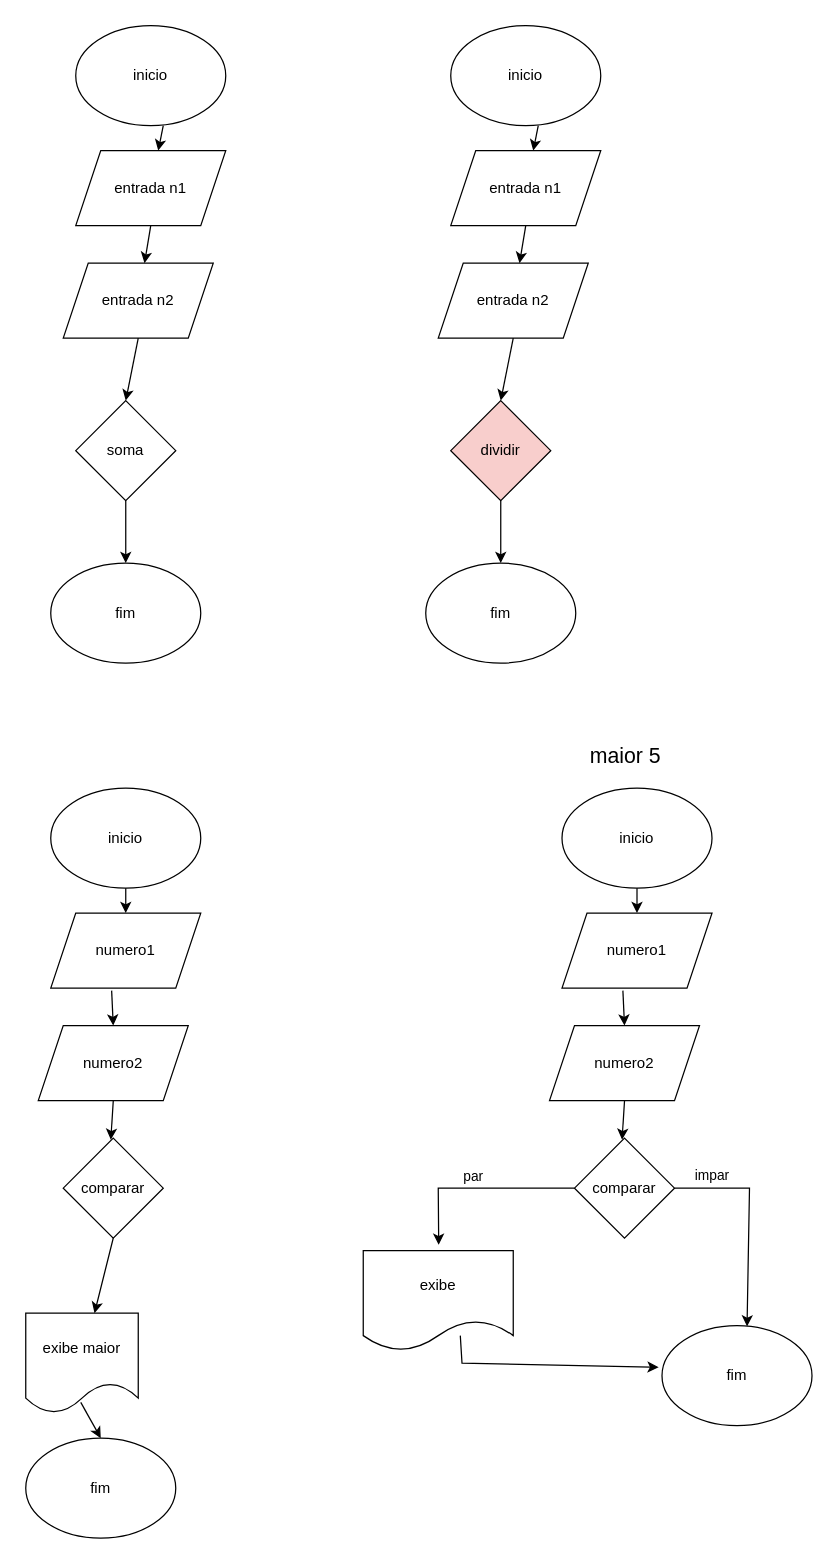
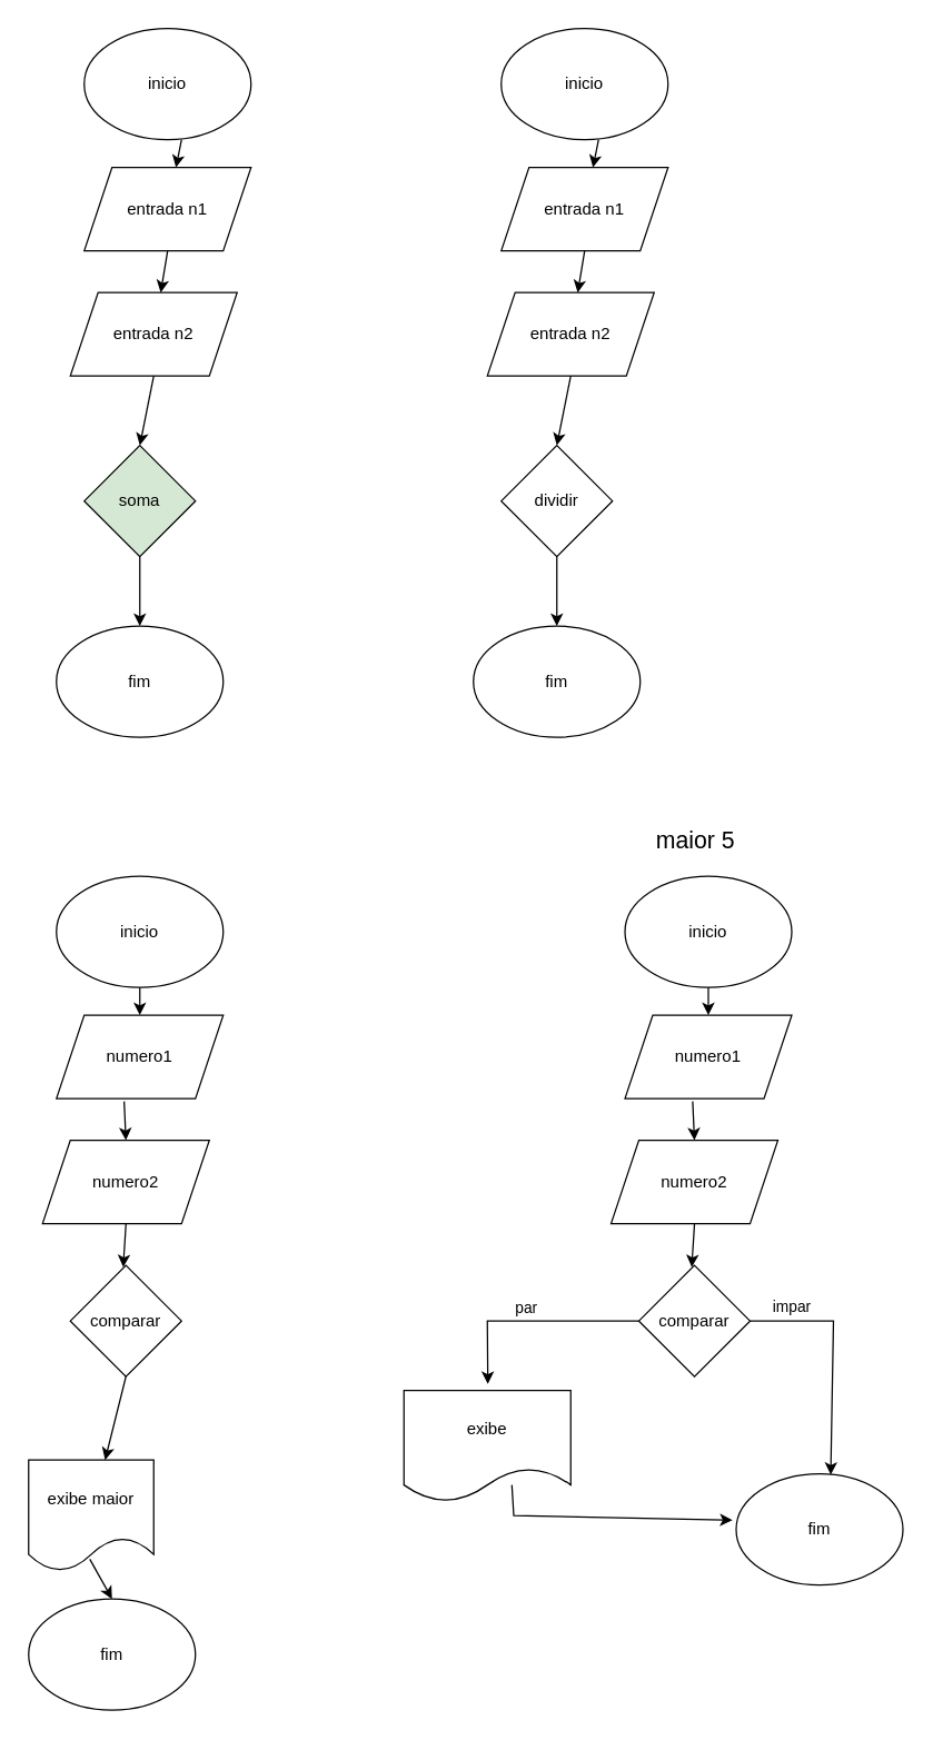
  <mxCell id="0" />
  <mxCell id="1" parent="0" />
  <mxCell id="2" value="inicio" style="ellipse;whiteSpace=wrap;html=1;" vertex="1" parent="1"><mxGeometry x="60" y="20" width="120" height="80" as="geometry" /></mxCell>
  <mxCell id="3" value="entrada n1" style="shape=parallelogram;perimeter=parallelogramPerimeter;whiteSpace=wrap;html=1;fixedSize=1;" vertex="1" parent="1"><mxGeometry x="60" y="120" width="120" height="60" as="geometry" /></mxCell>
  <mxCell id="4" value="entrada n2" style="shape=parallelogram;perimeter=parallelogramPerimeter;whiteSpace=wrap;html=1;fixedSize=1;" vertex="1" parent="1"><mxGeometry x="50" y="210" width="120" height="60" as="geometry" /></mxCell>
  <mxCell id="5" value="fim" style="ellipse;whiteSpace=wrap;html=1;" vertex="1" parent="1"><mxGeometry x="40" y="450" width="120" height="80" as="geometry" /></mxCell>
- <mxCell id="6" value="soma" style="rhombus;whiteSpace=wrap;html=1;" vertex="1" parent="1"><mxGeometry x="60" y="320" width="80" height="80" as="geometry" /></mxCell>
+ <mxCell id="6" value="soma" style="rhombus;whiteSpace=wrap;html=1;fillColor=#d5e8d4;" vertex="1" parent="1"><mxGeometry x="60" y="320" width="80" height="80" as="geometry" /></mxCell>
  <mxCell id="7" value="" style="endArrow=classic;html=1;rounded=0;" edge="1" parent="1" target="3"><mxGeometry width="50" height="50" relative="1" as="geometry"><mxPoint x="130" y="100" as="sourcePoint" /><mxPoint x="180" y="50" as="targetPoint" /></mxGeometry></mxCell>
  <mxCell id="8" value="" style="endArrow=classic;html=1;rounded=0;exitX=0.5;exitY=1;exitDx=0;exitDy=0;" edge="1" parent="1" source="3" target="4"><mxGeometry width="50" height="50" relative="1" as="geometry"><mxPoint x="220" y="310" as="sourcePoint" /><mxPoint x="270" y="260" as="targetPoint" /></mxGeometry></mxCell>
  <mxCell id="9" value="" style="endArrow=classic;html=1;rounded=0;exitX=0.5;exitY=1;exitDx=0;exitDy=0;entryX=0.5;entryY=0;entryDx=0;entryDy=0;" edge="1" parent="1" source="4" target="6"><mxGeometry width="50" height="50" relative="1" as="geometry"><mxPoint x="220" y="310" as="sourcePoint" /><mxPoint x="270" y="260" as="targetPoint" /></mxGeometry></mxCell>
  <mxCell id="10" value="" style="endArrow=classic;html=1;rounded=0;exitX=0.5;exitY=1;exitDx=0;exitDy=0;entryX=0.5;entryY=0;entryDx=0;entryDy=0;" edge="1" parent="1" source="6" target="5"><mxGeometry width="50" height="50" relative="1" as="geometry"><mxPoint x="220" y="410" as="sourcePoint" /><mxPoint x="270" y="360" as="targetPoint" /></mxGeometry></mxCell>
  <mxCell id="11" value="inicio" style="ellipse;whiteSpace=wrap;html=1;" vertex="1" parent="1"><mxGeometry x="360" y="20" width="120" height="80" as="geometry" /></mxCell>
  <mxCell id="12" value="entrada n1" style="shape=parallelogram;perimeter=parallelogramPerimeter;whiteSpace=wrap;html=1;fixedSize=1;" vertex="1" parent="1"><mxGeometry x="360" y="120" width="120" height="60" as="geometry" /></mxCell>
  <mxCell id="13" value="entrada n2" style="shape=parallelogram;perimeter=parallelogramPerimeter;whiteSpace=wrap;html=1;fixedSize=1;" vertex="1" parent="1"><mxGeometry x="350" y="210" width="120" height="60" as="geometry" /></mxCell>
  <mxCell id="14" value="fim" style="ellipse;whiteSpace=wrap;html=1;" vertex="1" parent="1"><mxGeometry x="340" y="450" width="120" height="80" as="geometry" /></mxCell>
- <mxCell id="15" value="dividir" style="rhombus;whiteSpace=wrap;html=1;fillColor=#f8cecc;" vertex="1" parent="1"><mxGeometry x="360" y="320" width="80" height="80" as="geometry" /></mxCell>
+ <mxCell id="15" value="dividir" style="rhombus;whiteSpace=wrap;html=1;" vertex="1" parent="1"><mxGeometry x="360" y="320" width="80" height="80" as="geometry" /></mxCell>
  <mxCell id="16" value="" style="endArrow=classic;html=1;rounded=0;" edge="1" parent="1" target="12"><mxGeometry width="50" height="50" relative="1" as="geometry"><mxPoint x="430" y="100" as="sourcePoint" /><mxPoint x="480" y="50" as="targetPoint" /></mxGeometry></mxCell>
  <mxCell id="17" value="" style="endArrow=classic;html=1;rounded=0;exitX=0.5;exitY=1;exitDx=0;exitDy=0;" edge="1" parent="1" source="12" target="13"><mxGeometry width="50" height="50" relative="1" as="geometry"><mxPoint x="520" y="310" as="sourcePoint" /><mxPoint x="570" y="260" as="targetPoint" /></mxGeometry></mxCell>
  <mxCell id="18" value="" style="endArrow=classic;html=1;rounded=0;exitX=0.5;exitY=1;exitDx=0;exitDy=0;entryX=0.5;entryY=0;entryDx=0;entryDy=0;" edge="1" parent="1" source="13" target="15"><mxGeometry width="50" height="50" relative="1" as="geometry"><mxPoint x="520" y="310" as="sourcePoint" /><mxPoint x="570" y="260" as="targetPoint" /></mxGeometry></mxCell>
  <mxCell id="19" value="" style="endArrow=classic;html=1;rounded=0;exitX=0.5;exitY=1;exitDx=0;exitDy=0;entryX=0.5;entryY=0;entryDx=0;entryDy=0;" edge="1" parent="1" source="15" target="14"><mxGeometry width="50" height="50" relative="1" as="geometry"><mxPoint x="520" y="410" as="sourcePoint" /><mxPoint x="570" y="360" as="targetPoint" /></mxGeometry></mxCell>
  <mxCell id="20" value="inicio" style="ellipse;whiteSpace=wrap;html=1;" vertex="1" parent="1"><mxGeometry x="40" y="630" width="120" height="80" as="geometry" /></mxCell>
  <mxCell id="21" value="numero1" style="shape=parallelogram;perimeter=parallelogramPerimeter;whiteSpace=wrap;html=1;fixedSize=1;" vertex="1" parent="1"><mxGeometry x="40" y="730" width="120" height="60" as="geometry" /></mxCell>
  <mxCell id="22" value="numero2" style="shape=parallelogram;perimeter=parallelogramPerimeter;whiteSpace=wrap;html=1;fixedSize=1;" vertex="1" parent="1"><mxGeometry x="30" y="820" width="120" height="60" as="geometry" /></mxCell>
  <mxCell id="23" value="fim" style="ellipse;whiteSpace=wrap;html=1;" vertex="1" parent="1"><mxGeometry x="20" y="1150" width="120" height="80" as="geometry" /></mxCell>
  <mxCell id="24" value="" style="endArrow=classic;html=1;rounded=0;exitX=0.5;exitY=1;exitDx=0;exitDy=0;" edge="1" parent="1" target="21" source="20"><mxGeometry width="50" height="50" relative="1" as="geometry"><mxPoint x="110" y="710" as="sourcePoint" /><mxPoint x="160" y="660" as="targetPoint" /></mxGeometry></mxCell>
  <mxCell id="25" value="exibe maior" style="shape=document;whiteSpace=wrap;html=1;boundedLbl=1;" vertex="1" parent="1"><mxGeometry x="20" y="1050" width="90" height="80" as="geometry" /></mxCell>
  <mxCell id="26" value="" style="endArrow=classic;html=1;rounded=0;exitX=0.489;exitY=0.892;exitDx=0;exitDy=0;exitPerimeter=0;entryX=0.5;entryY=0;entryDx=0;entryDy=0;" edge="1" parent="1" source="25" target="23"><mxGeometry width="50" height="50" relative="1" as="geometry"><mxPoint x="220" y="1090" as="sourcePoint" /><mxPoint x="270" y="1040" as="targetPoint" /></mxGeometry></mxCell>
  <mxCell id="27" value="" style="endArrow=classic;html=1;rounded=0;exitX=0.406;exitY=1.033;exitDx=0;exitDy=0;exitPerimeter=0;entryX=0.5;entryY=0;entryDx=0;entryDy=0;" edge="1" parent="1" source="21" target="22"><mxGeometry width="50" height="50" relative="1" as="geometry"><mxPoint x="220" y="830" as="sourcePoint" /><mxPoint x="270" y="780" as="targetPoint" /></mxGeometry></mxCell>
  <mxCell id="28" value="" style="endArrow=classic;html=1;rounded=0;exitX=0.5;exitY=1;exitDx=0;exitDy=0;entryX=0.567;entryY=0.022;entryDx=0;entryDy=0;entryPerimeter=0;" edge="1" parent="1" source="22"><mxGeometry width="50" height="50" relative="1" as="geometry"><mxPoint x="220" y="950" as="sourcePoint" /><mxPoint x="88.04" y="911.32" as="targetPoint" /></mxGeometry></mxCell>
  <mxCell id="29" value="inicio" style="ellipse;whiteSpace=wrap;html=1;" vertex="1" parent="1"><mxGeometry x="449" y="630" width="120" height="80" as="geometry" /></mxCell>
  <mxCell id="30" value="numero1" style="shape=parallelogram;perimeter=parallelogramPerimeter;whiteSpace=wrap;html=1;fixedSize=1;" vertex="1" parent="1"><mxGeometry x="449" y="730" width="120" height="60" as="geometry" /></mxCell>
  <mxCell id="31" value="numero2" style="shape=parallelogram;perimeter=parallelogramPerimeter;whiteSpace=wrap;html=1;fixedSize=1;" vertex="1" parent="1"><mxGeometry x="439" y="820" width="120" height="60" as="geometry" /></mxCell>
  <mxCell id="32" value="" style="endArrow=classic;html=1;rounded=0;exitX=0.5;exitY=1;exitDx=0;exitDy=0;" edge="1" parent="1" source="29" target="30"><mxGeometry width="50" height="50" relative="1" as="geometry"><mxPoint x="519" y="710" as="sourcePoint" /><mxPoint x="569" y="660" as="targetPoint" /></mxGeometry></mxCell>
  <mxCell id="33" value="" style="endArrow=classic;html=1;rounded=0;exitX=0.406;exitY=1.033;exitDx=0;exitDy=0;exitPerimeter=0;entryX=0.5;entryY=0;entryDx=0;entryDy=0;" edge="1" parent="1" source="30" target="31"><mxGeometry width="50" height="50" relative="1" as="geometry"><mxPoint x="629" y="830" as="sourcePoint" /><mxPoint x="679" y="780" as="targetPoint" /></mxGeometry></mxCell>
  <mxCell id="34" value="" style="endArrow=classic;html=1;rounded=0;exitX=0.5;exitY=1;exitDx=0;exitDy=0;entryX=0.567;entryY=0.022;entryDx=0;entryDy=0;entryPerimeter=0;" edge="1" parent="1" source="31"><mxGeometry width="50" height="50" relative="1" as="geometry"><mxPoint x="629" y="950" as="sourcePoint" /><mxPoint x="497.04" y="911.32" as="targetPoint" /></mxGeometry></mxCell>
  <mxCell id="35" value="comparar" style="rhombus;whiteSpace=wrap;html=1;" vertex="1" parent="1"><mxGeometry x="459" y="910" width="80" height="80" as="geometry" /></mxCell>
  <mxCell id="36" value="exibe" style="shape=document;whiteSpace=wrap;html=1;boundedLbl=1;" vertex="1" parent="1"><mxGeometry x="290" y="1000" width="120" height="80" as="geometry" /></mxCell>
  <mxCell id="37" value="" style="endArrow=classic;html=1;rounded=0;exitX=0;exitY=0.5;exitDx=0;exitDy=0;entryX=0.428;entryY=-0.058;entryDx=0;entryDy=0;entryPerimeter=0;" edge="1" parent="1" source="35"><mxGeometry width="50" height="50" relative="1" as="geometry"><mxPoint x="259" y="960" as="sourcePoint" /><mxPoint x="350.36" y="995.36" as="targetPoint" /><Array as="points"><mxPoint x="350" y="950" /></Array></mxGeometry></mxCell>
  <mxCell id="38" value="par" style="edgeLabel;html=1;align=center;verticalAlign=middle;resizable=0;points=[];" vertex="1" connectable="0" parent="37"><mxGeometry x="0.206" y="-1" relative="1" as="geometry"><mxPoint x="11" y="-9" as="offset" /></mxGeometry></mxCell>
  <mxCell id="39" value="fim" style="ellipse;whiteSpace=wrap;html=1;" vertex="1" parent="1"><mxGeometry x="529" y="1060" width="120" height="80" as="geometry" /></mxCell>
  <mxCell id="40" value="impar" style="endArrow=classic;html=1;rounded=0;exitX=1;exitY=0.5;exitDx=0;exitDy=0;entryX=0.567;entryY=0.008;entryDx=0;entryDy=0;entryPerimeter=0;" edge="1" parent="1" source="35" target="39"><mxGeometry x="-0.648" y="10" width="50" height="50" relative="1" as="geometry"><mxPoint x="259" y="980" as="sourcePoint" /><mxPoint x="309" y="930" as="targetPoint" /><Array as="points"><mxPoint x="559" y="950" /><mxPoint x="599" y="950" /></Array><mxPoint as="offset" /></mxGeometry></mxCell>
  <mxCell id="41" value="" style="endArrow=classic;html=1;rounded=0;exitX=0.572;exitY=0.85;exitDx=0;exitDy=0;exitPerimeter=0;entryX=-0.022;entryY=0.417;entryDx=0;entryDy=0;entryPerimeter=0;" edge="1" parent="1" target="39"><mxGeometry width="50" height="50" relative="1" as="geometry"><mxPoint x="367.64" y="1068" as="sourcePoint" /><mxPoint x="309" y="930" as="targetPoint" /><Array as="points"><mxPoint x="369" y="1090" /></Array></mxGeometry></mxCell>
  <mxCell id="42" value="comparar" style="rhombus;whiteSpace=wrap;html=1;" vertex="1" parent="1"><mxGeometry x="50" y="910" width="80" height="80" as="geometry" /></mxCell>
  <mxCell id="43" value="" style="endArrow=classic;html=1;rounded=0;exitX=0.5;exitY=1;exitDx=0;exitDy=0;" edge="1" parent="1" source="42" target="25"><mxGeometry width="50" height="50" relative="1" as="geometry"><mxPoint x="240" y="1060" as="sourcePoint" /><mxPoint x="290" y="1010" as="targetPoint" /></mxGeometry></mxCell>
  <mxCell id="44" value="&lt;font style=&quot;font-size: 17px&quot;&gt;maior 5&lt;/font&gt;" style="text;html=1;strokeColor=none;fillColor=none;align=center;verticalAlign=middle;whiteSpace=wrap;rounded=0;" vertex="1" parent="1"><mxGeometry x="410" y="590" width="180" height="30" as="geometry" /></mxCell>
